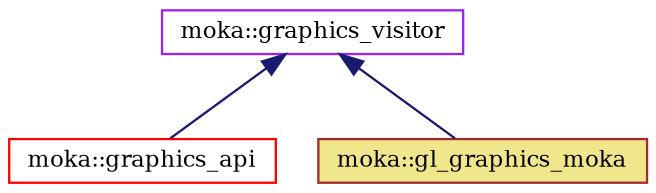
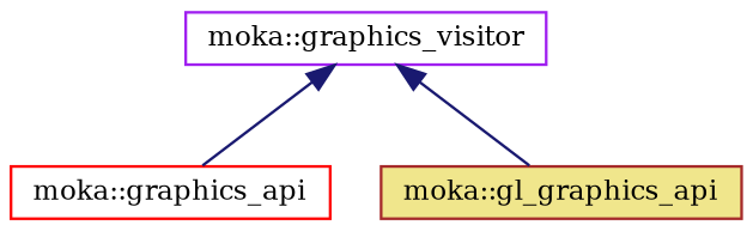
  digraph {
    fontname="DejaVu Serif"
    node [fillcolor=white fontname="DejaVu Serif" fontsize=10 shape=record style=filled]
    edge [color=midnightblue dir=back fontname="DejaVu Serif" fontsize=10 labelfontname=Helvetica labelfontsize=10 style=solid]
    n1 [color=purple fontcolor=black height=0.2 label="moka::graphics_visitor" width=0.4]
    n2 [color=red height=0.2 label="moka::graphics_api" width=0.4]
-   n3 [color=brown fillcolor=khaki height=0.2 label="moka::gl_graphics_moka" width=0.4]
+   n3 [color=brown fillcolor=khaki height=0.2 label="moka::gl_graphics_api" width=0.4]
    n1 -> n2
    n1 -> n3
  }
